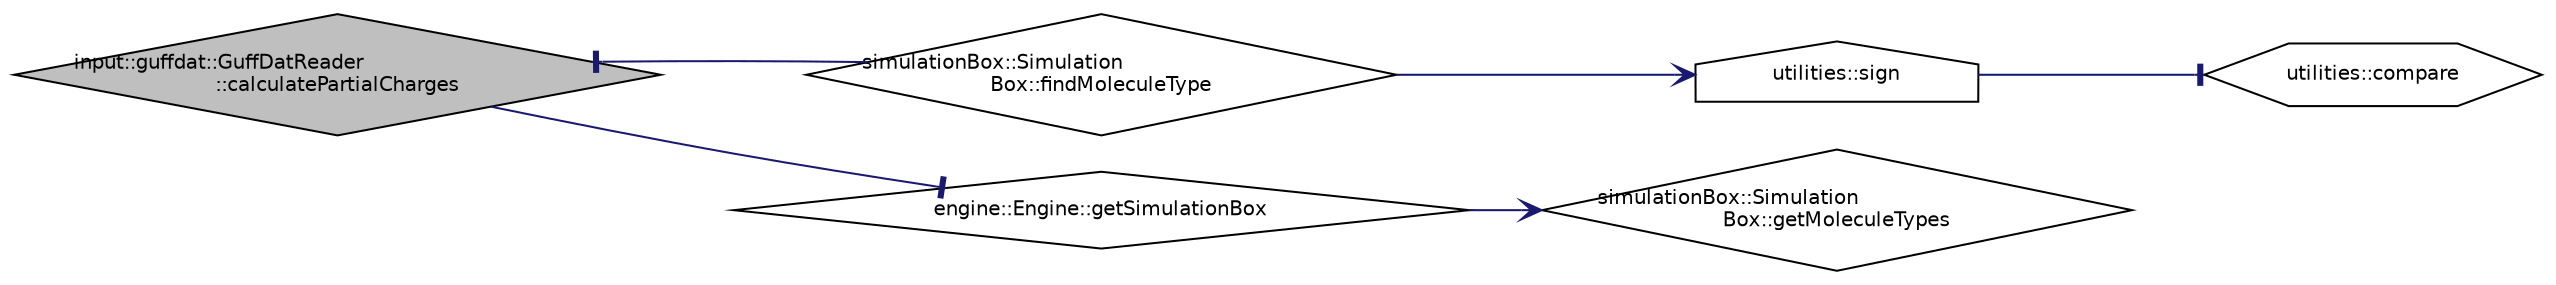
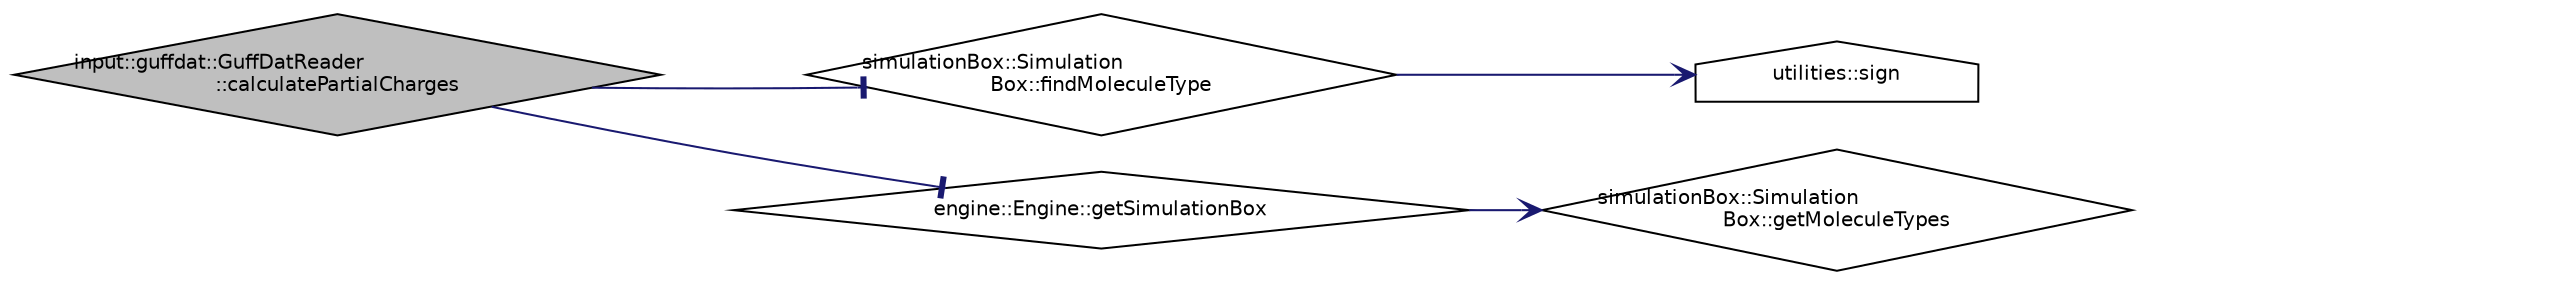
  digraph {
    rankdir=LR
    node [color=black fillcolor=white fontname=Helvetica fontsize=10 shape=diamond style=filled]
    edge [arrowhead=tee color=midnightblue fontname=Helvetica fontsize=10 labelfontname=Helvetica labelfontsize=10 style=solid]
    n1 [fillcolor=grey75 fontcolor=black height=0.2 label="input::guffdat::GuffDatReader\l::calculatePartialCharges" width=0.4]
    n2 [height=0.2 label="simulationBox::Simulation\lBox::findMoleculeType" width=0.4]
    n3 [height=0.2 label="engine::Engine::getSimulationBox" width=0.4]
    n4 [height=0.2 label="utilities::sign" shape=house width=0.4]
    n5 [height=0.2 label="simulationBox::Simulation\lBox::getMoleculeTypes" width=0.4]
-   n6 [height=0.2 label="utilities::compare" shape=hexagon width=0.4]
-   n2 -> n1
+   n1 -> n2
    n1 -> n3
    n2 -> n4 [arrowhead=vee]
    n3 -> n5 [arrowhead=vee]
-   n4 -> n6
  }
